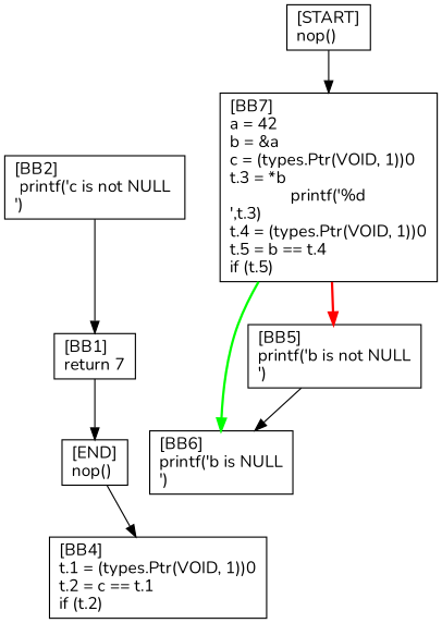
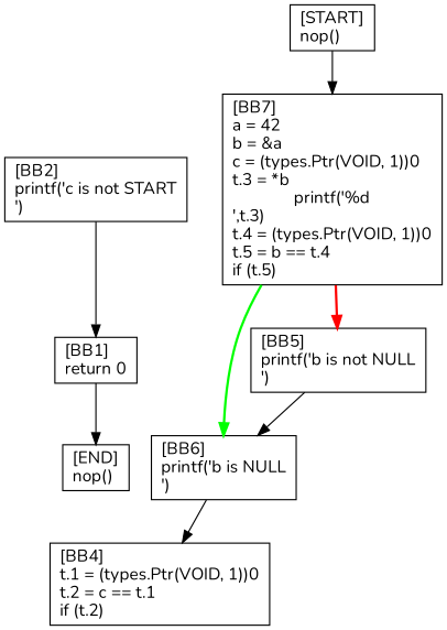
  digraph {
    fontname=Nunito
    node [fontname=Nunito shape=box]
    edge [fontname=Nunito]
    n1 [label="[BB7]\la = 42\lb = &a\lc = (types.Ptr(VOID, 1))0\lt.3 = *b\lprintf('%d\n',t.3)\lt.4 = (types.Ptr(VOID, 1))0\lt.5 = b == t.4\lif (t.5)\l"]
    n2 [label="[BB6]\lprintf('b is NULL\n')\l"]
    n3 [label="[BB5]\lprintf('b is not NULL\n')\l"]
    n4 [label="[BB4]\lt.1 = (types.Ptr(VOID, 1))0\lt.2 = c == t.1\lif (t.2)\l"]
-   n5 [label="[BB1]\lreturn 7\l"]
+   n5 [label="[BB1]\lreturn 0\l"]
    n6 [label="[END]\lnop()\l"]
    n7 [label="[START]\lnop()\l"]
-   n8 [label="[BB2]\lprintf('c is not NULL\n')\l"]
+   n8 [label="[BB2]\lprintf('c is not START\n')\l"]
    n1 -> n2 [color=green penwidth=2]
    n1 -> n3 [color=red penwidth=2]
-   n6 -> n4
+   n2 -> n4
    n3 -> n2
    n5 -> n6
    n7 -> n1
    n8 -> n5
  }
